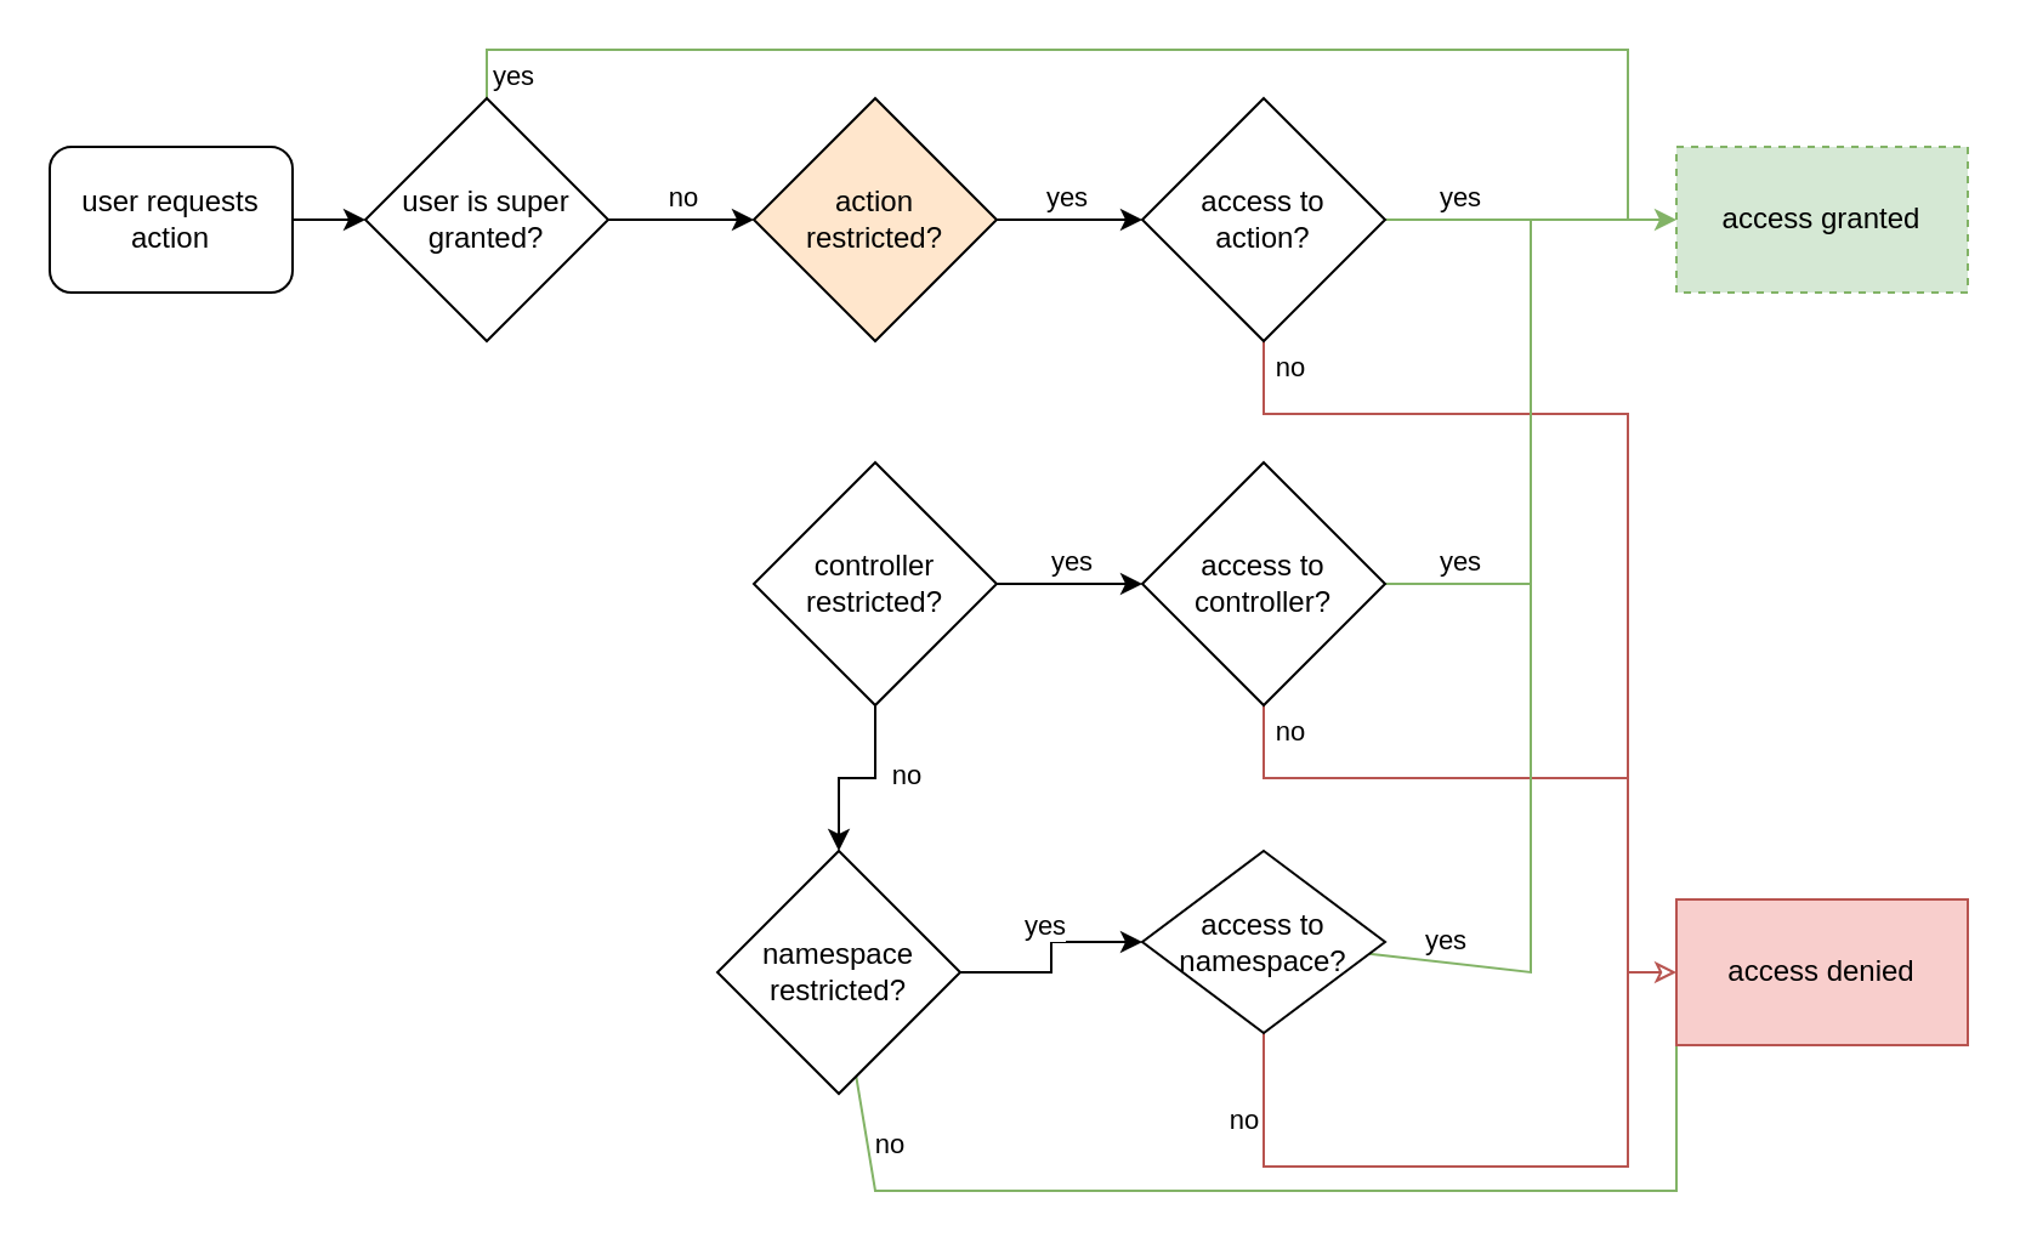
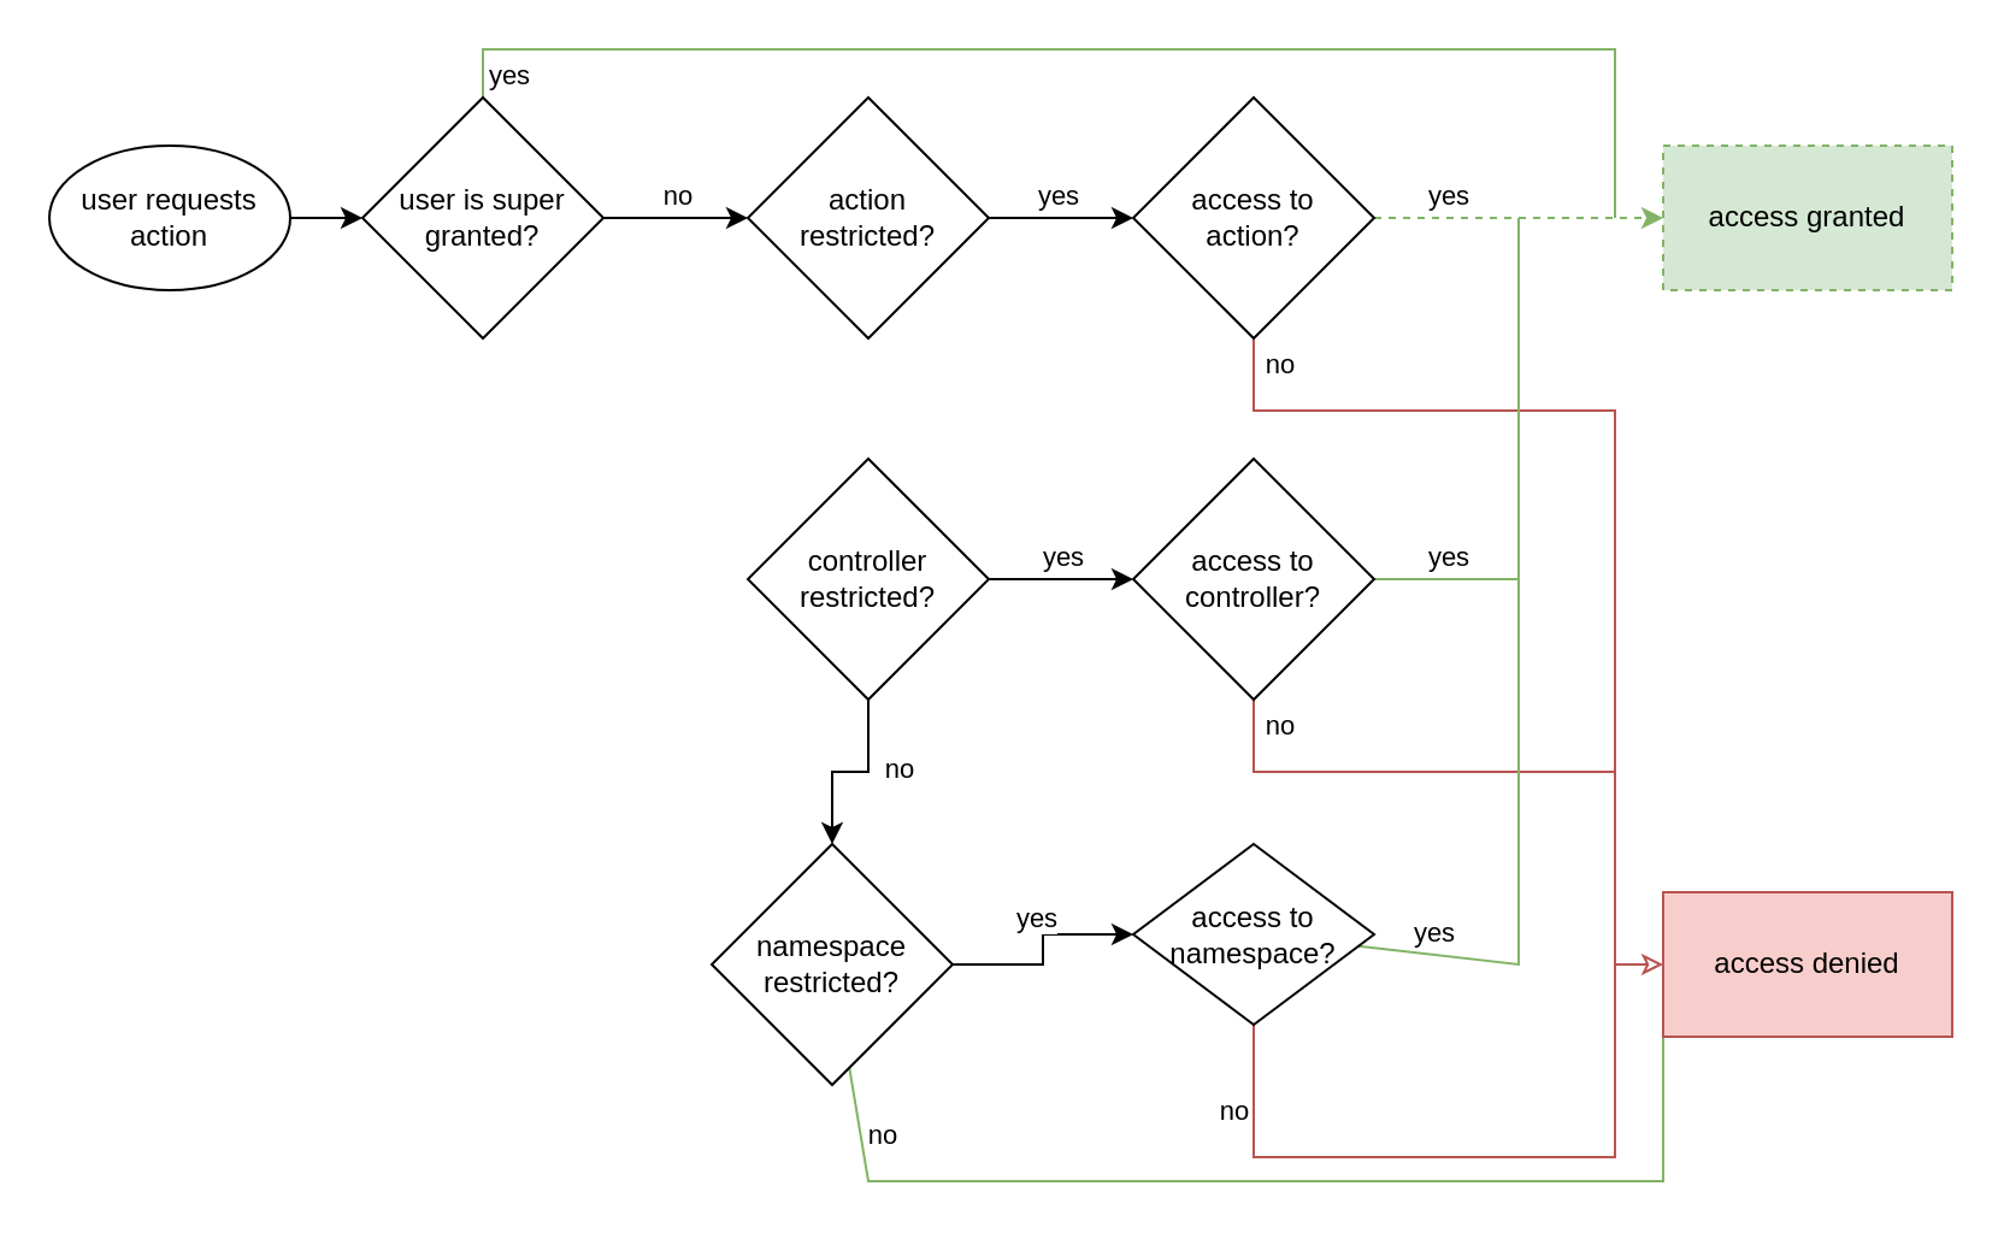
  <mxCell id="0" />
  <mxCell id="1" parent="0" />
  <mxCell id="2" style="edgeStyle=orthogonalEdgeStyle;rounded=0;orthogonalLoop=1;jettySize=auto;html=1;entryX=0;entryY=0.5;entryDx=0;entryDy=0;" edge="1" parent="1" source="4" target="19"><mxGeometry relative="1" as="geometry" /></mxCell>
  <mxCell id="3" value="yes" style="edgeLabel;html=1;align=center;verticalAlign=middle;resizable=0;points=[];" vertex="1" connectable="0" parent="2"><mxGeometry x="-0.283" y="3" relative="1" as="geometry"><mxPoint x="6" y="-7" as="offset" /></mxGeometry></mxCell>
- <mxCell id="4" value="action &lt;br&gt;restricted?" style="rhombus;whiteSpace=wrap;html=1;fillColor=#ffe6cc;" vertex="1" parent="1"><mxGeometry x="310" y="40" width="100" height="100" as="geometry" /></mxCell>
+ <mxCell id="4" value="action &lt;br&gt;restricted?" style="rhombus;whiteSpace=wrap;html=1;" vertex="1" parent="1"><mxGeometry x="310" y="40" width="100" height="100" as="geometry" /></mxCell>
  <mxCell id="5" style="edgeStyle=orthogonalEdgeStyle;rounded=0;orthogonalLoop=1;jettySize=auto;html=1;entryX=0.5;entryY=0;entryDx=0;entryDy=0;" edge="1" parent="1" source="9" target="14"><mxGeometry relative="1" as="geometry" /></mxCell>
  <mxCell id="6" value="no" style="edgeLabel;html=1;align=center;verticalAlign=middle;resizable=0;points=[];" vertex="1" connectable="0" parent="5"><mxGeometry x="-0.2" y="-2" relative="1" as="geometry"><mxPoint x="12" as="offset" /></mxGeometry></mxCell>
  <mxCell id="7" style="edgeStyle=orthogonalEdgeStyle;rounded=0;orthogonalLoop=1;jettySize=auto;html=1;entryX=0;entryY=0.5;entryDx=0;entryDy=0;" edge="1" parent="1" source="9" target="24"><mxGeometry relative="1" as="geometry" /></mxCell>
  <mxCell id="8" value="yes" style="edgeLabel;html=1;align=center;verticalAlign=middle;resizable=0;points=[];" vertex="1" connectable="0" parent="7"><mxGeometry x="0.117" y="-4" relative="1" as="geometry"><mxPoint x="-4" y="-14" as="offset" /></mxGeometry></mxCell>
  <mxCell id="9" value="controller restricted?" style="rhombus;whiteSpace=wrap;html=1;" vertex="1" parent="1"><mxGeometry x="310" y="190" width="100" height="100" as="geometry" /></mxCell>
  <mxCell id="10" style="edgeStyle=orthogonalEdgeStyle;rounded=0;orthogonalLoop=1;jettySize=auto;html=1;entryX=0;entryY=0.5;entryDx=0;entryDy=0;" edge="1" parent="1" source="14" target="29"><mxGeometry relative="1" as="geometry" /></mxCell>
  <mxCell id="11" value="yes" style="edgeLabel;html=1;align=center;verticalAlign=middle;resizable=0;points=[];" vertex="1" connectable="0" parent="10"><mxGeometry x="0.067" relative="1" as="geometry"><mxPoint x="-3" y="-10" as="offset" /></mxGeometry></mxCell>
  <mxCell id="12" style="edgeStyle=none;rounded=0;orthogonalLoop=1;jettySize=auto;html=1;endArrow=none;endFill=0;fillColor=#d5e8d4;strokeColor=#82b366;" edge="1" parent="1" source="14"><mxGeometry relative="1" as="geometry"><mxPoint x="690" y="400" as="targetPoint" /><Array as="points"><mxPoint x="360" y="490" /><mxPoint x="690" y="490" /></Array></mxGeometry></mxCell>
  <mxCell id="13" value="no" style="edgeLabel;html=1;align=center;verticalAlign=middle;resizable=0;points=[];" vertex="1" connectable="0" parent="12"><mxGeometry x="-0.17" y="2" relative="1" as="geometry"><mxPoint x="-141" y="-18" as="offset" /></mxGeometry></mxCell>
  <mxCell id="14" value="namespace restricted?" style="rhombus;whiteSpace=wrap;html=1;" vertex="1" parent="1"><mxGeometry x="295" y="350" width="100" height="100" as="geometry" /></mxCell>
- <mxCell id="15" style="edgeStyle=orthogonalEdgeStyle;rounded=0;orthogonalLoop=1;jettySize=auto;html=1;entryX=0;entryY=0.5;entryDx=0;entryDy=0;fillColor=#d5e8d4;strokeColor=#82b366;" edge="1" parent="1" source="19" target="31"><mxGeometry relative="1" as="geometry" /></mxCell>
+ <mxCell id="15" style="edgeStyle=orthogonalEdgeStyle;rounded=0;orthogonalLoop=1;jettySize=auto;html=1;entryX=0;entryY=0.5;entryDx=0;entryDy=0;fillColor=#d5e8d4;strokeColor=#82b366;dashed=1;" edge="1" parent="1" source="19" target="31"><mxGeometry relative="1" as="geometry" /></mxCell>
  <mxCell id="16" value="yes" style="edgeLabel;html=1;align=center;verticalAlign=middle;resizable=0;points=[];" vertex="1" connectable="0" parent="15"><mxGeometry x="0.127" y="1" relative="1" as="geometry"><mxPoint x="-38" y="-9" as="offset" /></mxGeometry></mxCell>
  <mxCell id="17" style="edgeStyle=orthogonalEdgeStyle;rounded=0;orthogonalLoop=1;jettySize=auto;html=1;endArrow=classic;endFill=0;entryX=0;entryY=0.5;entryDx=0;entryDy=0;fillColor=#f8cecc;strokeColor=#b85450;" edge="1" parent="1" source="19" target="30"><mxGeometry relative="1" as="geometry"><mxPoint x="670" y="420" as="targetPoint" /><Array as="points"><mxPoint x="520" y="170" /><mxPoint x="670" y="170" /><mxPoint x="670" y="400" /></Array></mxGeometry></mxCell>
  <mxCell id="18" value="no" style="edgeLabel;html=1;align=center;verticalAlign=middle;resizable=0;points=[];" vertex="1" connectable="0" parent="17"><mxGeometry x="-0.973" y="1" relative="1" as="geometry"><mxPoint x="9" y="4" as="offset" /></mxGeometry></mxCell>
  <mxCell id="19" value="access to&lt;br&gt;action?" style="rhombus;whiteSpace=wrap;html=1;" vertex="1" parent="1"><mxGeometry x="470" y="40" width="100" height="100" as="geometry" /></mxCell>
  <mxCell id="20" style="edgeStyle=none;rounded=0;orthogonalLoop=1;jettySize=auto;html=1;endArrow=none;endFill=0;fillColor=#d5e8d4;strokeColor=#82b366;" edge="1" parent="1" source="24"><mxGeometry relative="1" as="geometry"><mxPoint x="630" y="90" as="targetPoint" /><Array as="points"><mxPoint x="630" y="240" /></Array></mxGeometry></mxCell>
  <mxCell id="21" value="yes" style="edgeLabel;html=1;align=center;verticalAlign=middle;resizable=0;points=[];" vertex="1" connectable="0" parent="20"><mxGeometry x="-0.657" y="-1" relative="1" as="geometry"><mxPoint x="-6" y="-11" as="offset" /></mxGeometry></mxCell>
  <mxCell id="22" style="rounded=0;orthogonalLoop=1;jettySize=auto;html=1;endArrow=none;endFill=0;fillColor=#f8cecc;strokeColor=#b85450;" edge="1" parent="1" source="24"><mxGeometry relative="1" as="geometry"><mxPoint x="670" y="320" as="targetPoint" /><Array as="points"><mxPoint x="520" y="320" /><mxPoint x="590" y="320" /></Array></mxGeometry></mxCell>
  <mxCell id="23" value="no" style="edgeLabel;html=1;align=center;verticalAlign=middle;resizable=0;points=[];" vertex="1" connectable="0" parent="22"><mxGeometry x="-0.541" y="1" relative="1" as="geometry"><mxPoint x="-1" y="-19" as="offset" /></mxGeometry></mxCell>
  <mxCell id="24" value="access to&lt;br&gt;controller?" style="rhombus;whiteSpace=wrap;html=1;" vertex="1" parent="1"><mxGeometry x="470" y="190" width="100" height="100" as="geometry" /></mxCell>
  <mxCell id="25" style="edgeStyle=none;rounded=0;orthogonalLoop=1;jettySize=auto;html=1;endArrow=none;endFill=0;fillColor=#d5e8d4;strokeColor=#82b366;" edge="1" parent="1" source="29"><mxGeometry relative="1" as="geometry"><mxPoint x="630" y="240" as="targetPoint" /><Array as="points"><mxPoint x="630" y="400" /></Array></mxGeometry></mxCell>
  <mxCell id="26" value="yes" style="edgeLabel;html=1;align=center;verticalAlign=middle;resizable=0;points=[];" vertex="1" connectable="0" parent="25"><mxGeometry x="-0.7" y="1" relative="1" as="geometry"><mxPoint x="-3" y="-9" as="offset" /></mxGeometry></mxCell>
  <mxCell id="27" style="edgeStyle=none;rounded=0;orthogonalLoop=1;jettySize=auto;html=1;endArrow=none;endFill=0;fillColor=#f8cecc;strokeColor=#b85450;" edge="1" parent="1" source="29"><mxGeometry relative="1" as="geometry"><mxPoint x="670" y="400" as="targetPoint" /><Array as="points"><mxPoint x="520" y="480" /><mxPoint x="670" y="480" /></Array></mxGeometry></mxCell>
  <mxCell id="28" value="no" style="edgeLabel;html=1;align=center;verticalAlign=middle;resizable=0;points=[];" vertex="1" connectable="0" parent="27"><mxGeometry x="-0.515" y="-1" relative="1" as="geometry"><mxPoint x="-23" y="-21" as="offset" /></mxGeometry></mxCell>
  <mxCell id="29" value="access to&lt;br&gt;namespace?" style="rhombus;whiteSpace=wrap;html=1;" vertex="1" parent="1"><mxGeometry x="470" y="350" width="100" height="75" as="geometry" /></mxCell>
  <mxCell id="30" value="access denied" style="rounded=0;whiteSpace=wrap;html=1;fillColor=#f8cecc;strokeColor=#b85450;" vertex="1" parent="1"><mxGeometry x="690" y="370" width="120" height="60" as="geometry" /></mxCell>
  <mxCell id="31" value="access granted" style="rounded=0;whiteSpace=wrap;html=1;fillColor=#d5e8d4;strokeColor=#82b366;dashed=1;" vertex="1" parent="1"><mxGeometry x="690" y="60" width="120" height="60" as="geometry" /></mxCell>
  <mxCell id="32" style="edgeStyle=none;rounded=0;orthogonalLoop=1;jettySize=auto;html=1;startArrow=none;startFill=0;endArrow=classic;endFill=1;" edge="1" parent="1" source="33"><mxGeometry relative="1" as="geometry"><mxPoint x="150" y="90" as="targetPoint" /></mxGeometry></mxCell>
- <mxCell id="33" value="user requests action" style="rounded=1;whiteSpace=wrap;html=1;" vertex="1" parent="1"><mxGeometry x="20" y="60" width="100" height="60" as="geometry" /></mxCell>
+ <mxCell id="33" value="user requests action" style="ellipse;whiteSpace=wrap;html=1;" vertex="1" parent="1"><mxGeometry x="20" y="60" width="100" height="60" as="geometry" /></mxCell>
  <mxCell id="34" style="edgeStyle=none;rounded=0;orthogonalLoop=1;jettySize=auto;html=1;startArrow=none;startFill=0;endArrow=none;endFill=0;fillColor=#d5e8d4;strokeColor=#82b366;" edge="1" parent="1" source="38"><mxGeometry relative="1" as="geometry"><mxPoint x="670" y="90" as="targetPoint" /><Array as="points"><mxPoint x="200" y="20" /><mxPoint x="670" y="20" /></Array></mxGeometry></mxCell>
  <mxCell id="35" value="yes" style="edgeLabel;html=1;align=center;verticalAlign=middle;resizable=0;points=[];" vertex="1" connectable="0" parent="34"><mxGeometry x="0.004" y="1" relative="1" as="geometry"><mxPoint x="-251" y="11" as="offset" /></mxGeometry></mxCell>
  <mxCell id="36" style="edgeStyle=none;rounded=0;orthogonalLoop=1;jettySize=auto;html=1;entryX=0;entryY=0.5;entryDx=0;entryDy=0;startArrow=none;startFill=0;endArrow=classic;endFill=1;" edge="1" parent="1" source="38" target="4"><mxGeometry relative="1" as="geometry" /></mxCell>
  <mxCell id="37" value="no" style="edgeLabel;html=1;align=center;verticalAlign=middle;resizable=0;points=[];" vertex="1" connectable="0" parent="36"><mxGeometry x="-0.3" y="1" relative="1" as="geometry"><mxPoint x="9" y="-9" as="offset" /></mxGeometry></mxCell>
  <mxCell id="38" value="user is super granted?" style="rhombus;whiteSpace=wrap;html=1;" vertex="1" parent="1"><mxGeometry x="150" y="40" width="100" height="100" as="geometry" /></mxCell>
  <mxCell id="39" style="edgeStyle=none;rounded=0;orthogonalLoop=1;jettySize=auto;html=1;entryX=0;entryY=0.5;entryDx=0;entryDy=0;startArrow=none;startFill=0;endArrow=classic;endFill=1;" edge="1" parent="1" source="38" target="38"><mxGeometry relative="1" as="geometry" /></mxCell>
